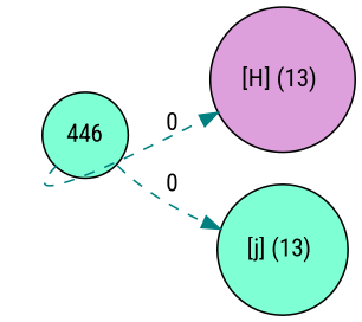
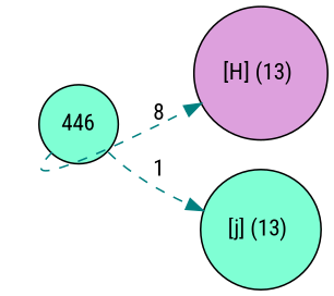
  digraph {
    fontname="Roboto Condensed"
    rankdir=LR
    node [fillcolor=aquamarine fontname="Roboto Condensed" shape=circle style=filled]
    edge [color=teal fontname="Roboto Condensed" style=dashed]
    n1 [fillcolor=plum label="[H] (13) " width=0.5]
    n2 [label=446 width=0.5]
    n3 [label="[j] (13) " width=0.5]
-   n2 -> n1 [label=" 0" tailport=sw]
-   n2 -> n3 [label=" 0" tailport=se]
+   n2 -> n1 [label=" 8" tailport=sw]
+   n2 -> n3 [label=" 1" tailport=se]
  }
